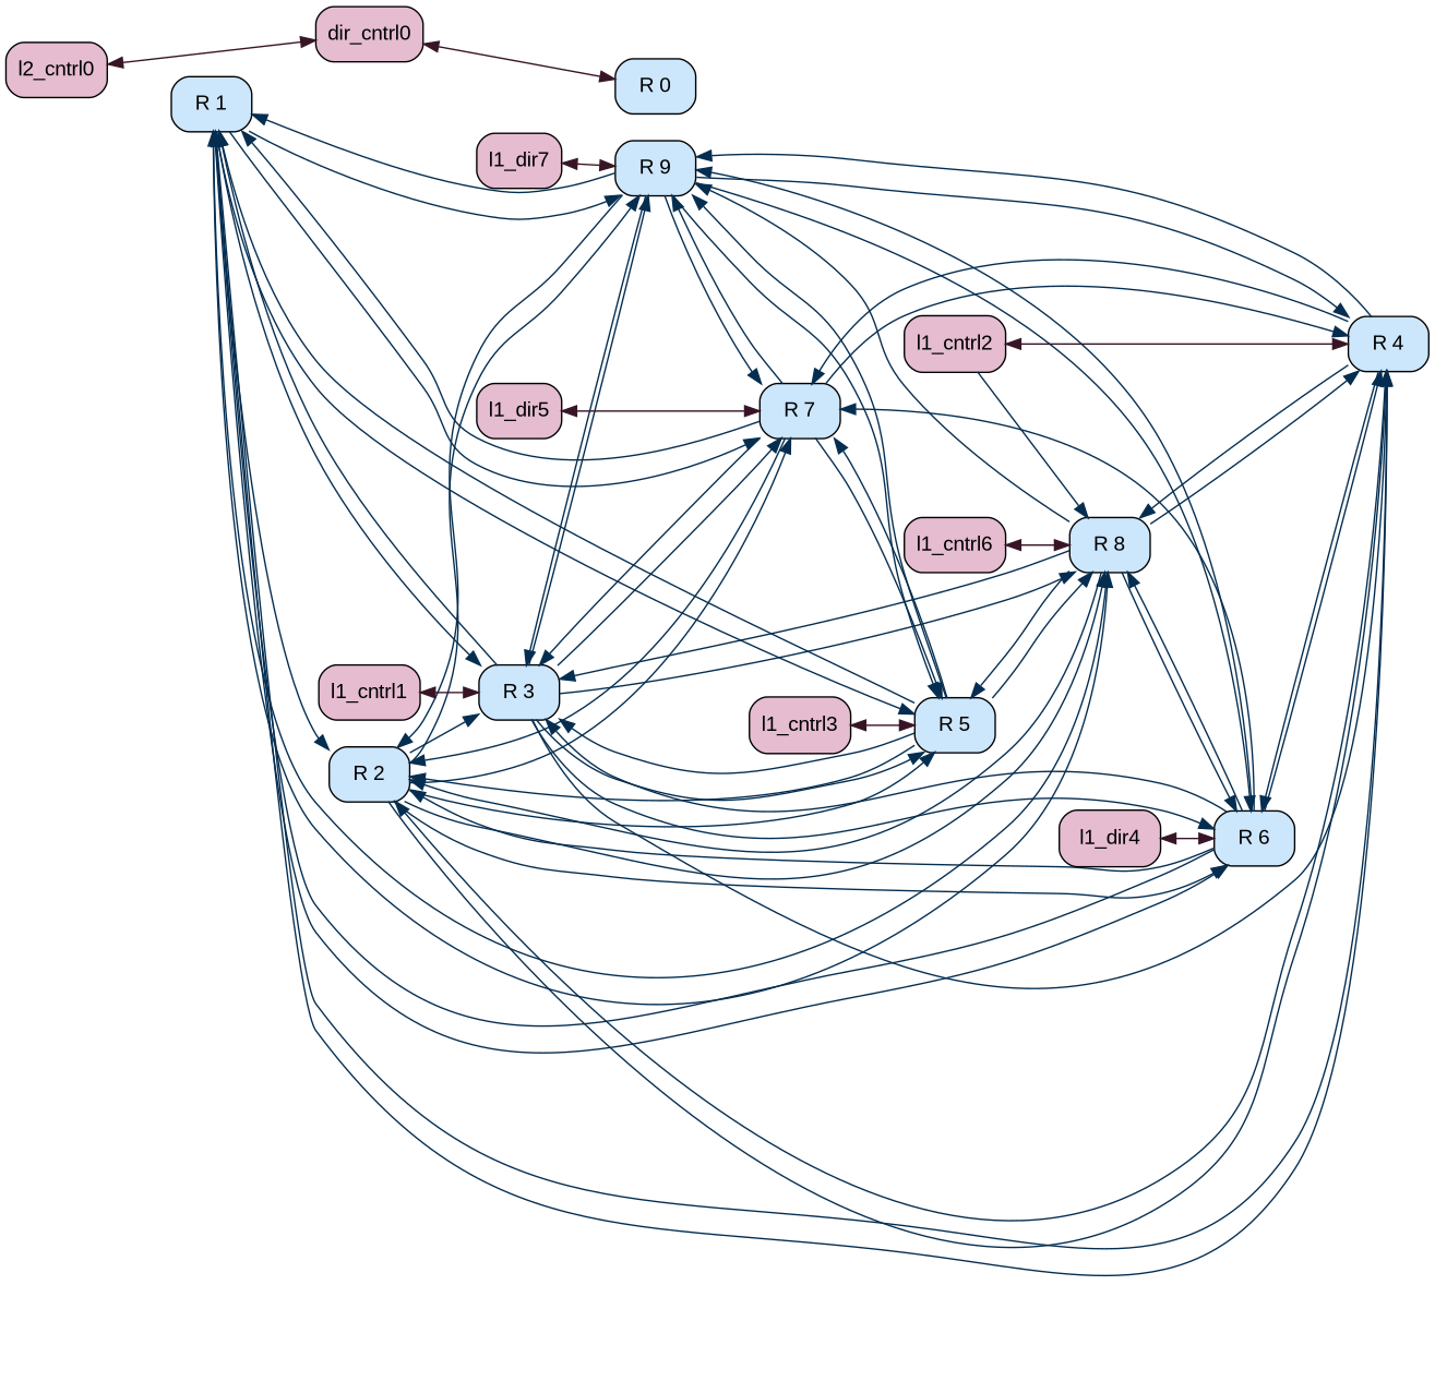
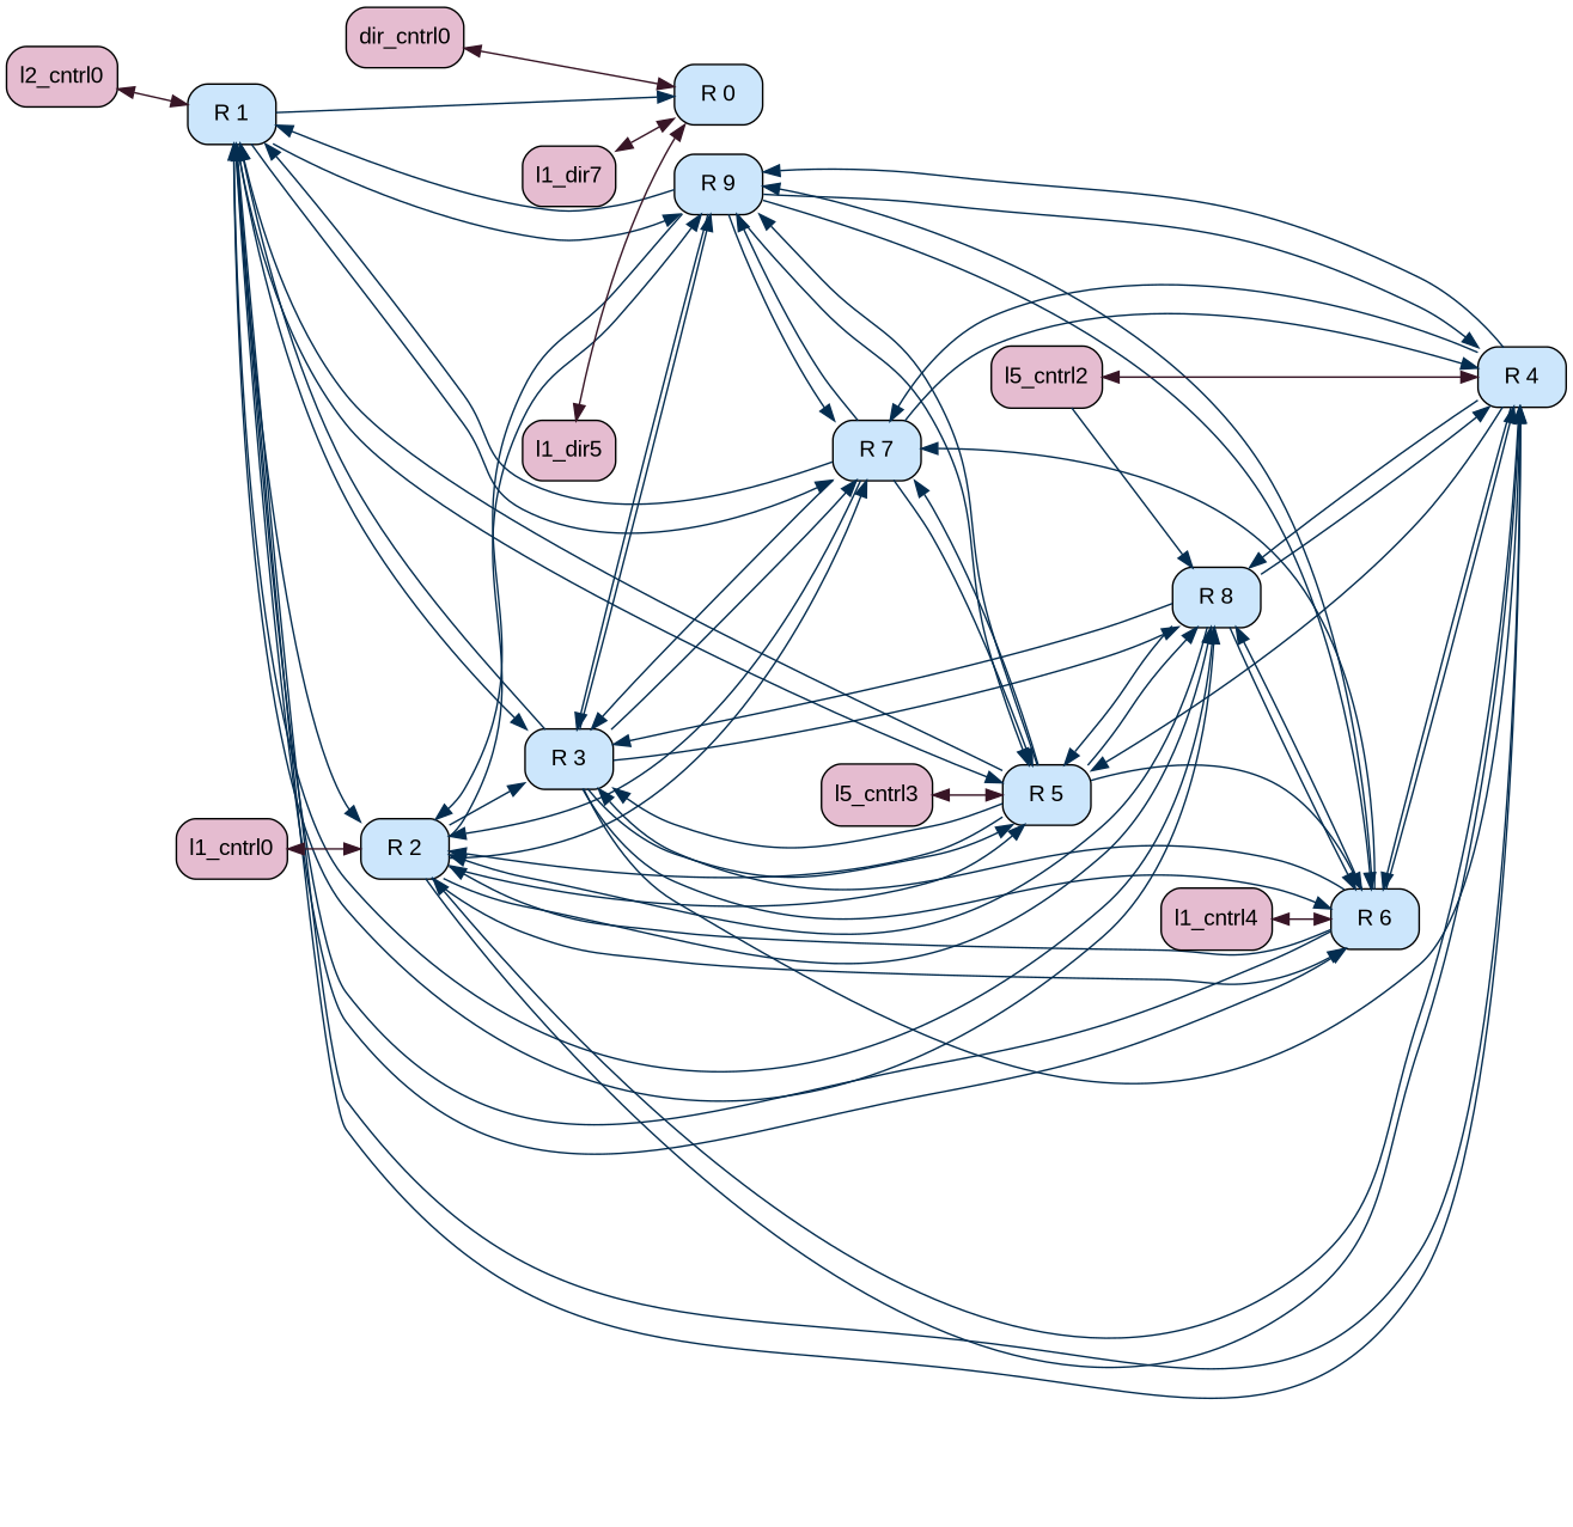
  graph {
    rankdir=LR
    node [color="#000000" fillcolor="#cce6fc" fontcolor="#000000" fontname=Arial fontsize=14 shape=Mrecord style="rounded, filled"]
    edge [color="#042d50" dir=forward weight=0.5]
    n1 [label="R 0"]
    n2 [label="R 1"]
    n3 [label="R 2"]
    n4 [label="R 3"]
    n5 [label="R 4"]
    n6 [label="R 5"]
    n7 [label="R 6"]
    n8 [label="R 7"]
    n9 [label="R 8"]
    n10 [label="R 9"]
    n11 [fillcolor="#e5bcd0" label=dir_cntrl0]
    n12 [fillcolor="#e5bcd0" label=l2_cntrl0]
-   n14 [fillcolor="#e5bcd0" label=l1_cntrl1]
-   n15 [fillcolor="#e5bcd0" label=l1_cntrl2]
-   n16 [fillcolor="#e5bcd0" label=l1_cntrl3]
-   n17 [fillcolor="#e5bcd0" label=l1_dir4]
+   n13 [fillcolor="#e5bcd0" label=l1_cntrl0]
+   n15 [fillcolor="#e5bcd0" label=l5_cntrl2]
+   n16 [fillcolor="#e5bcd0" label=l5_cntrl3]
+   n17 [fillcolor="#e5bcd0" label=l1_cntrl4]
    n18 [fillcolor="#e5bcd0" label=l1_dir5]
-   n19 [fillcolor="#e5bcd0" label=l1_cntrl6]
    n20 [fillcolor="#e5bcd0" label=l1_dir7]
+   n2 -- n1
    n2 -- n3
    n2 -- n4
    n2 -- n5
    n2 -- n6
    n2 -- n7
    n2 -- n8
    n2 -- n9
    n2 -- n10
    n3 -- n4
    n3 -- n5
    n3 -- n6
    n3 -- n7
    n3 -- n8
    n3 -- n9
    n3 -- n10
    n4 -- n2
    n4 -- n5
    n4 -- n6
    n4 -- n7
    n4 -- n8
    n4 -- n9
    n4 -- n10
    n5 -- n2
    n5 -- n3
+   n5 -- n6
    n5 -- n7
    n5 -- n8
    n5 -- n9
    n5 -- n10
    n6 -- n2
    n6 -- n3
    n6 -- n4
+   n6 -- n7
    n6 -- n8
    n6 -- n9
    n6 -- n10
    n7 -- n2
    n7 -- n3
    n7 -- n4
    n7 -- n5
    n7 -- n8
    n7 -- n9
    n7 -- n10
    n8 -- n2
    n8 -- n3
    n8 -- n4
    n8 -- n5
    n8 -- n6
    n8 -- n10
    n9 -- n2
    n9 -- n3
    n9 -- n4
    n9 -- n5
    n9 -- n6
    n9 -- n7
-   n9 -- n10
    n10 -- n2
    n10 -- n3
    n10 -- n4
    n10 -- n5
    n10 -- n6
    n10 -- n7
    n10 -- n8
    n11 -- n1 [color="#381526" dir=both weight=1.0]
-   n12 -- n11 [color="#381526" dir=both weight=1.0]
-   n14 -- n4 [color="#381526" dir=both weight=1.0]
+   n12 -- n2 [color="#381526" dir=both weight=1.0]
+   n13 -- n3 [color="#381526" dir=both weight=1.0]
    n15 -- n5 [color="#381526" dir=both weight=1.0]
    n15 -- n9
    n16 -- n6 [color="#381526" dir=both weight=1.0]
    n17 -- n7 [color="#381526" dir=both weight=1.0]
-   n18 -- n8 [color="#381526" dir=both weight=1.0]
-   n19 -- n9 [color="#381526" dir=both weight=1.0]
-   n20 -- n10 [color="#381526" dir=both weight=1.0]
+   n18 -- n1 [color="#381526" dir=both weight=1.0]
+   n20 -- n1 [color="#381526" dir=both weight=1.0]
  }
